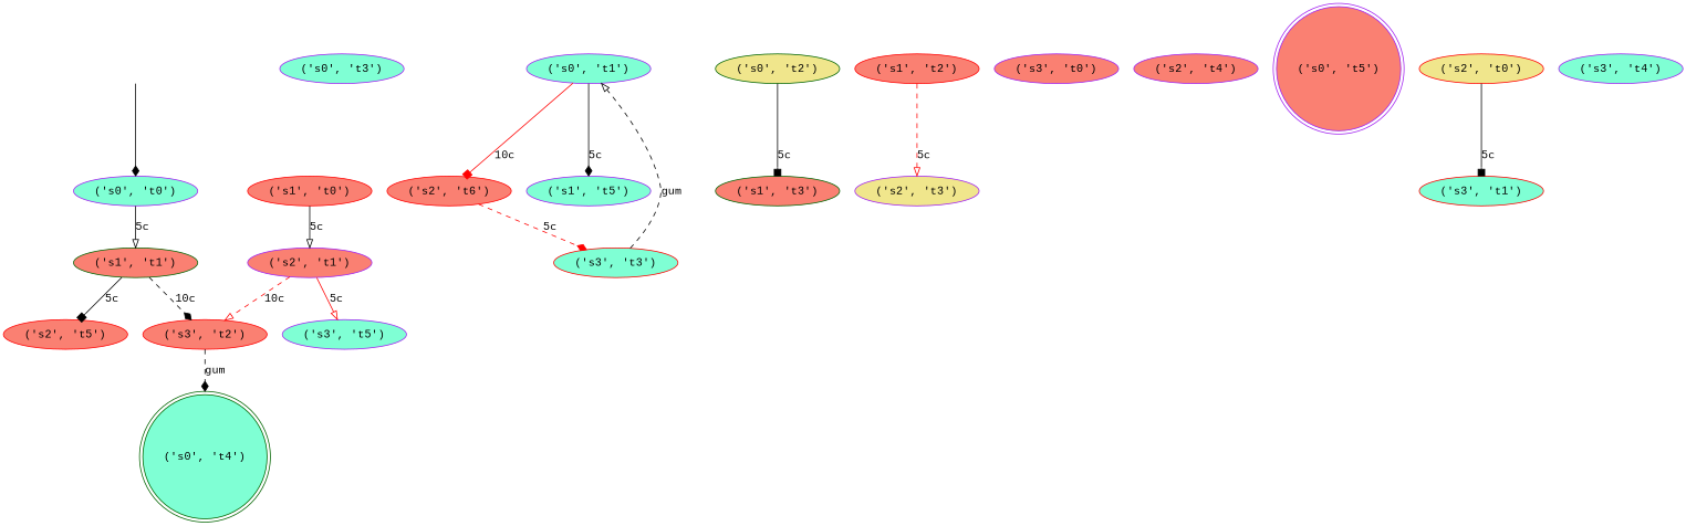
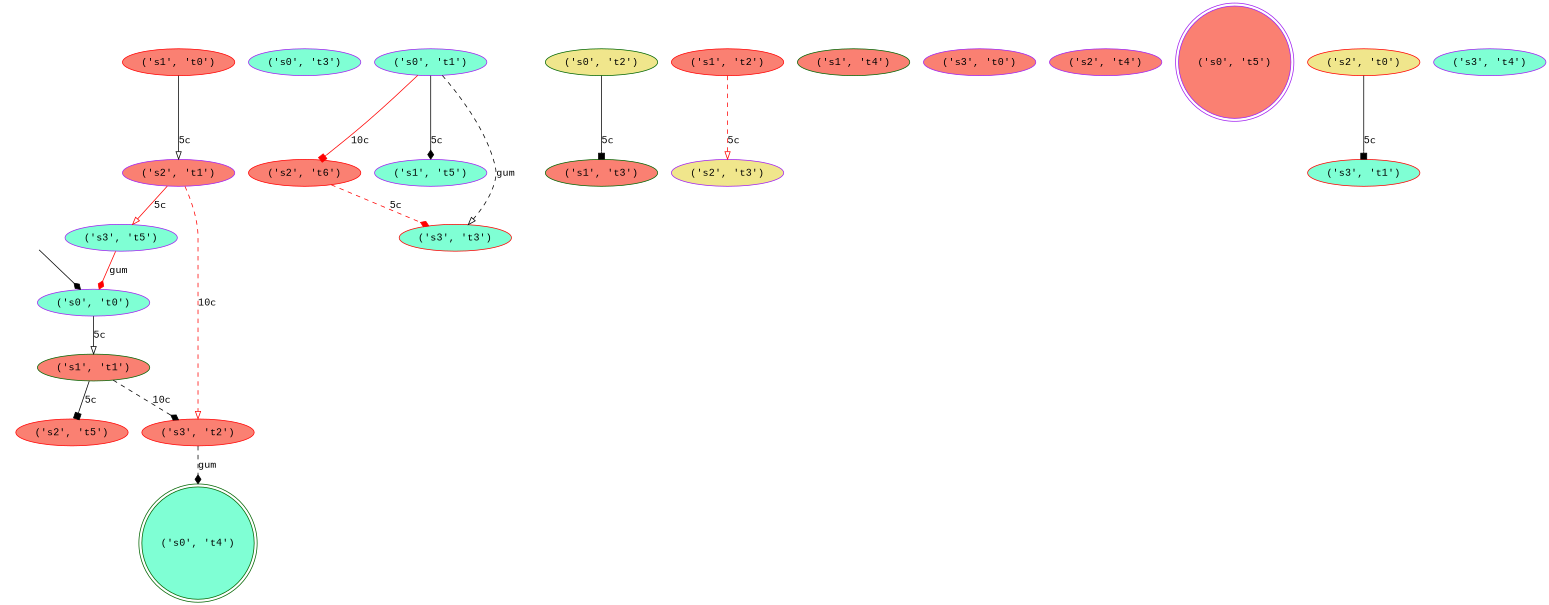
  digraph {
    fontname="Liberation Mono"
    node [fontname="Liberation Mono" style=filled color=purple fillcolor=salmon]
    edge [arrowhead=diamond color=black fontname="Liberation Mono" style=solid]
    fake [style=invisible color="" fillcolor=""]
    "('s0', 't0')" [fillcolor=aquamarine root=true]
    "('s1', 't1')" [color=darkgreen]
    "('s0', 't3')" [fillcolor=aquamarine]
    "('s0', 't1')" [fillcolor=aquamarine]
    n6 [color=red label="('s2', 't6')"]
    "('s1', 't5')" [fillcolor=aquamarine]
    "('s3', 't3')" [color=red fillcolor=aquamarine]
    "('s3', 't2')" [color=red]
    "('s2', 't5')" [color=red]
    "('s0', 't4')" [color=darkgreen fillcolor=aquamarine shape=doublecircle]
    "('s1', 't0')" [color=red]
    "('s2', 't1')"
    "('s3', 't5')" [fillcolor=aquamarine]
    "('s0', 't2')" [color=darkgreen fillcolor=khaki]
    "('s1', 't3')" [color=darkgreen]
    "('s1', 't2')" [color=red]
    "('s2', 't3')" [fillcolor=khaki]
+   "('s1', 't4')" [color=darkgreen]
    "('s3', 't0')"
    "('s2', 't4')"
    "('s0', 't5')" [shape=doublecircle]
    "('s2', 't0')" [color=red fillcolor=khaki]
    "('s3', 't1')" [color=red fillcolor=aquamarine]
    "('s3', 't4')" [fillcolor=aquamarine]
    fake -> "('s0', 't0')"
    "('s0', 't0')" -> "('s1', 't1')" [arrowhead=onormal label="5c"]
    "('s1', 't1')" -> "('s3', 't2')" [label="10c" style=dashed]
    "('s1', 't1')" -> "('s2', 't5')" [arrowhead=box label="5c"]
    "('s0', 't1')" -> n6 [arrowhead=box color=red label="10c"]
    "('s0', 't1')" -> "('s1', 't5')" [label="5c"]
    n6 -> "('s3', 't3')" [color=red label="5c" style=dashed]
-   "('s3', 't3')" -> "('s0', 't1')" [arrowhead=onormal label=gum style=dashed]
+   "('s0', 't1')" -> "('s3', 't3')" [arrowhead=onormal label=gum style=dashed]
    "('s3', 't2')" -> "('s0', 't4')" [label=gum style=dashed]
    "('s1', 't0')" -> "('s2', 't1')" [arrowhead=onormal label="5c"]
    "('s2', 't1')" -> "('s3', 't2')" [arrowhead=onormal color=red label="10c" style=dashed]
    "('s2', 't1')" -> "('s3', 't5')" [arrowhead=onormal color=red label="5c"]
+   "('s3', 't5')" -> "('s0', 't0')" [color=red label=gum]
    "('s0', 't2')" -> "('s1', 't3')" [arrowhead=box label="5c"]
    "('s1', 't2')" -> "('s2', 't3')" [arrowhead=onormal color=red label="5c" style=dashed]
    "('s2', 't0')" -> "('s3', 't1')" [arrowhead=box label="5c"]
  }
